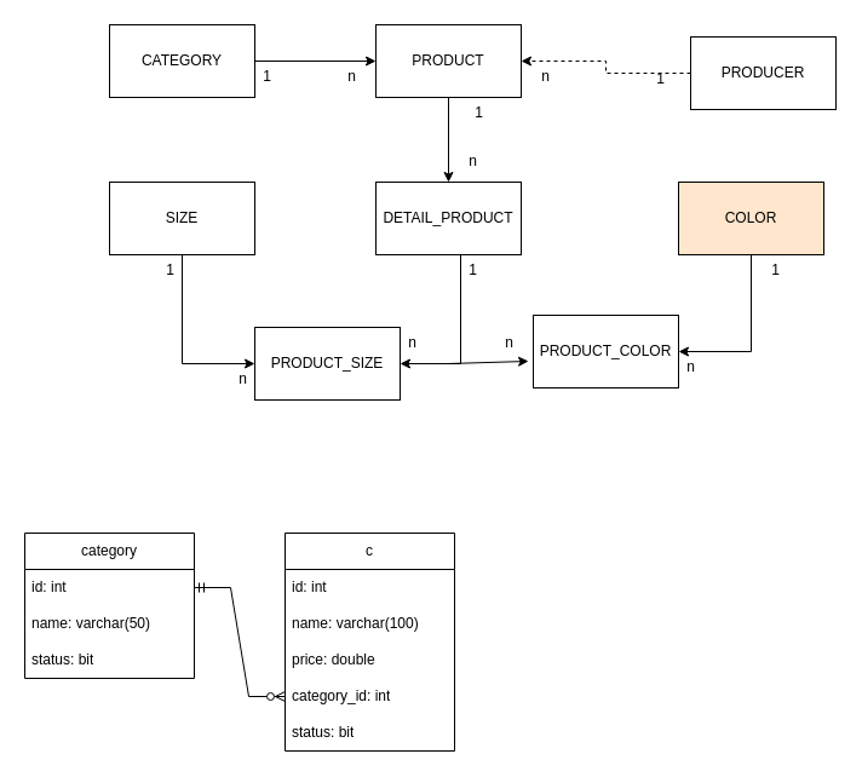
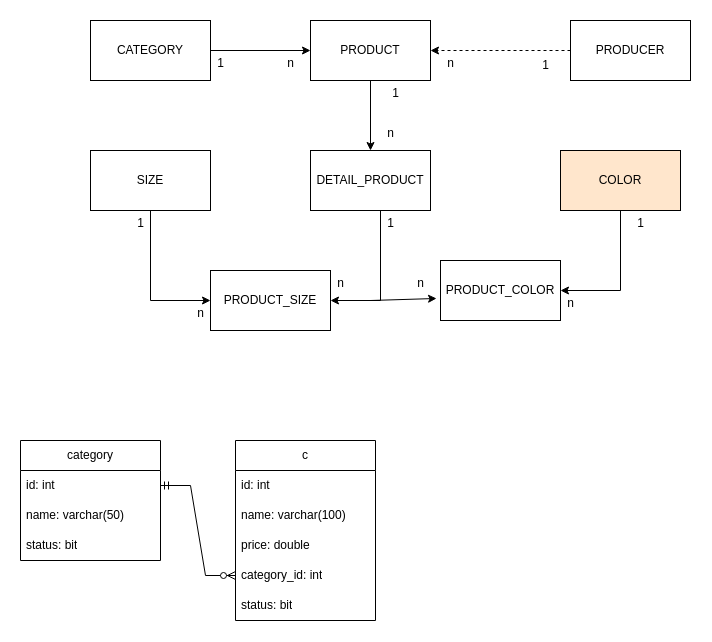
  <mxCell id="0" />
  <mxCell id="1" parent="0" />
  <mxCell id="2" style="edgeStyle=orthogonalEdgeStyle;rounded=0;orthogonalLoop=1;jettySize=auto;html=1;exitX=0.5;exitY=1;exitDx=0;exitDy=0;entryX=0.5;entryY=0;entryDx=0;entryDy=0;" parent="1" source="3" target="5" edge="1"><mxGeometry relative="1" as="geometry" /></mxCell>
  <mxCell id="3" value="PRODUCT" style="rounded=0;whiteSpace=wrap;html=1;" parent="1" vertex="1"><mxGeometry x="310" y="20" width="120" height="60" as="geometry" /></mxCell>
  <mxCell id="4" style="edgeStyle=orthogonalEdgeStyle;rounded=0;orthogonalLoop=1;jettySize=auto;html=1;entryX=1;entryY=0.5;entryDx=0;entryDy=0;" parent="1" source="5" target="12" edge="1"><mxGeometry relative="1" as="geometry"><Array as="points"><mxPoint x="380" y="300" /></Array></mxGeometry></mxCell>
  <mxCell id="5" value="DETAIL_PRODUCT" style="rounded=0;whiteSpace=wrap;html=1;" parent="1" vertex="1"><mxGeometry x="310" y="150" width="120" height="60" as="geometry" /></mxCell>
  <mxCell id="6" style="edgeStyle=orthogonalEdgeStyle;rounded=0;orthogonalLoop=1;jettySize=auto;html=1;entryX=0;entryY=0.5;entryDx=0;entryDy=0;" parent="1" source="7" target="3" edge="1"><mxGeometry relative="1" as="geometry" /></mxCell>
  <mxCell id="7" value="CATEGORY" style="rounded=0;whiteSpace=wrap;html=1;" parent="1" vertex="1"><mxGeometry x="90" y="20" width="120" height="60" as="geometry" /></mxCell>
  <mxCell id="8" style="edgeStyle=orthogonalEdgeStyle;rounded=0;orthogonalLoop=1;jettySize=auto;html=1;dashed=1;" parent="1" source="9" target="3" edge="1"><mxGeometry relative="1" as="geometry" /></mxCell>
- <mxCell id="9" value="PRODUCER" style="rounded=0;whiteSpace=wrap;html=1;" parent="1" vertex="1"><mxGeometry x="570" y="30" width="120" height="60" as="geometry" /></mxCell>
+ <mxCell id="9" value="PRODUCER" style="rounded=0;whiteSpace=wrap;html=1;" parent="1" vertex="1"><mxGeometry x="570" y="20" width="120" height="60" as="geometry" /></mxCell>
  <mxCell id="10" style="edgeStyle=orthogonalEdgeStyle;rounded=0;orthogonalLoop=1;jettySize=auto;html=1;entryX=0;entryY=0.5;entryDx=0;entryDy=0;" parent="1" source="11" target="12" edge="1"><mxGeometry relative="1" as="geometry" /></mxCell>
  <mxCell id="11" value="SIZE" style="rounded=0;whiteSpace=wrap;html=1;" parent="1" vertex="1"><mxGeometry x="90" y="150" width="120" height="60" as="geometry" /></mxCell>
  <mxCell id="12" value="PRODUCT_SIZE" style="rounded=0;whiteSpace=wrap;html=1;" parent="1" vertex="1"><mxGeometry x="210" y="270" width="120" height="60" as="geometry" /></mxCell>
  <mxCell id="13" style="edgeStyle=orthogonalEdgeStyle;rounded=0;orthogonalLoop=1;jettySize=auto;html=1;entryX=1;entryY=0.5;entryDx=0;entryDy=0;" parent="1" source="14" target="15" edge="1"><mxGeometry relative="1" as="geometry" /></mxCell>
  <mxCell id="14" value="COLOR" style="rounded=0;whiteSpace=wrap;html=1;fillColor=#ffe6cc;" parent="1" vertex="1"><mxGeometry x="560" y="150" width="120" height="60" as="geometry" /></mxCell>
  <mxCell id="15" value="PRODUCT_COLOR" style="rounded=0;whiteSpace=wrap;html=1;" parent="1" vertex="1"><mxGeometry x="440" y="260" width="120" height="60" as="geometry" /></mxCell>
  <mxCell id="16" value="" style="endArrow=classic;html=1;rounded=0;entryX=-0.033;entryY=0.633;entryDx=0;entryDy=0;entryPerimeter=0;" parent="1" target="15" edge="1"><mxGeometry width="50" height="50" relative="1" as="geometry"><mxPoint x="370" y="300" as="sourcePoint" /><mxPoint x="440" y="180" as="targetPoint" /></mxGeometry></mxCell>
  <mxCell id="17" value="1" style="text;html=1;align=center;verticalAlign=middle;resizable=0;points=[];autosize=1;strokeColor=none;fillColor=none;" parent="1" vertex="1"><mxGeometry x="530" y="50" width="30" height="30" as="geometry" /></mxCell>
  <mxCell id="18" value="n" style="text;html=1;align=center;verticalAlign=middle;resizable=0;points=[];autosize=1;strokeColor=none;fillColor=none;" parent="1" vertex="1"><mxGeometry x="435" y="48" width="30" height="30" as="geometry" /></mxCell>
  <mxCell id="19" value="1" style="text;html=1;align=center;verticalAlign=middle;resizable=0;points=[];autosize=1;strokeColor=none;fillColor=none;" parent="1" vertex="1"><mxGeometry x="205" y="48" width="30" height="30" as="geometry" /></mxCell>
  <mxCell id="20" value="n" style="text;html=1;align=center;verticalAlign=middle;resizable=0;points=[];autosize=1;strokeColor=none;fillColor=none;" parent="1" vertex="1"><mxGeometry x="275" y="48" width="30" height="30" as="geometry" /></mxCell>
  <mxCell id="21" value="1" style="text;html=1;align=center;verticalAlign=middle;resizable=0;points=[];autosize=1;strokeColor=none;fillColor=none;" parent="1" vertex="1"><mxGeometry x="380" y="78" width="30" height="30" as="geometry" /></mxCell>
  <mxCell id="22" value="n" style="text;html=1;align=center;verticalAlign=middle;resizable=0;points=[];autosize=1;strokeColor=none;fillColor=none;" parent="1" vertex="1"><mxGeometry x="375" y="118" width="30" height="30" as="geometry" /></mxCell>
  <mxCell id="23" value="1" style="text;html=1;align=center;verticalAlign=middle;resizable=0;points=[];autosize=1;strokeColor=none;fillColor=none;" parent="1" vertex="1"><mxGeometry x="625" y="208" width="30" height="30" as="geometry" /></mxCell>
  <mxCell id="24" value="n" style="text;html=1;align=center;verticalAlign=middle;resizable=0;points=[];autosize=1;strokeColor=none;fillColor=none;" parent="1" vertex="1"><mxGeometry x="555" y="288" width="30" height="30" as="geometry" /></mxCell>
  <mxCell id="25" value="1" style="text;html=1;align=center;verticalAlign=middle;resizable=0;points=[];autosize=1;strokeColor=none;fillColor=none;" parent="1" vertex="1"><mxGeometry x="375" y="208" width="30" height="30" as="geometry" /></mxCell>
  <mxCell id="26" value="n" style="text;html=1;align=center;verticalAlign=middle;resizable=0;points=[];autosize=1;strokeColor=none;fillColor=none;" parent="1" vertex="1"><mxGeometry x="405" y="268" width="30" height="30" as="geometry" /></mxCell>
  <mxCell id="27" value="n" style="text;html=1;align=center;verticalAlign=middle;resizable=0;points=[];autosize=1;strokeColor=none;fillColor=none;" parent="1" vertex="1"><mxGeometry x="325" y="268" width="30" height="30" as="geometry" /></mxCell>
  <mxCell id="28" value="1" style="text;html=1;align=center;verticalAlign=middle;resizable=0;points=[];autosize=1;strokeColor=none;fillColor=none;" parent="1" vertex="1"><mxGeometry x="125" y="208" width="30" height="30" as="geometry" /></mxCell>
  <mxCell id="29" value="n" style="text;html=1;align=center;verticalAlign=middle;resizable=0;points=[];autosize=1;strokeColor=none;fillColor=none;" parent="1" vertex="1"><mxGeometry x="185" y="298" width="30" height="30" as="geometry" /></mxCell>
  <mxCell id="30" value="category" style="swimlane;fontStyle=0;childLayout=stackLayout;horizontal=1;startSize=30;horizontalStack=0;resizeParent=1;resizeParentMax=0;resizeLast=0;collapsible=1;marginBottom=0;whiteSpace=wrap;html=1;" vertex="1" parent="1"><mxGeometry x="20" y="440" width="140" height="120" as="geometry"><mxRectangle x="30" y="480" width="90" height="30" as="alternateBounds" /></mxGeometry></mxCell>
  <mxCell id="31" value="id: int" style="text;strokeColor=none;fillColor=none;align=left;verticalAlign=middle;spacingLeft=4;spacingRight=4;overflow=hidden;points=[[0,0.5],[1,0.5]];portConstraint=eastwest;rotatable=0;whiteSpace=wrap;html=1;" vertex="1" parent="30"><mxGeometry y="30" width="140" height="30" as="geometry" /></mxCell>
  <mxCell id="32" value="name: varchar(50)" style="text;strokeColor=none;fillColor=none;align=left;verticalAlign=middle;spacingLeft=4;spacingRight=4;overflow=hidden;points=[[0,0.5],[1,0.5]];portConstraint=eastwest;rotatable=0;whiteSpace=wrap;html=1;" vertex="1" parent="30"><mxGeometry y="60" width="140" height="30" as="geometry" /></mxCell>
  <mxCell id="33" value="status: bit" style="text;strokeColor=none;fillColor=none;align=left;verticalAlign=middle;spacingLeft=4;spacingRight=4;overflow=hidden;points=[[0,0.5],[1,0.5]];portConstraint=eastwest;rotatable=0;whiteSpace=wrap;html=1;" vertex="1" parent="30"><mxGeometry y="90" width="140" height="30" as="geometry" /></mxCell>
  <mxCell id="34" value="c" style="swimlane;fontStyle=0;childLayout=stackLayout;horizontal=1;startSize=30;horizontalStack=0;resizeParent=1;resizeParentMax=0;resizeLast=0;collapsible=1;marginBottom=0;whiteSpace=wrap;html=1;" vertex="1" parent="1"><mxGeometry x="235" y="440" width="140" height="180" as="geometry" /></mxCell>
  <mxCell id="35" value="id: int" style="text;strokeColor=none;fillColor=none;align=left;verticalAlign=middle;spacingLeft=4;spacingRight=4;overflow=hidden;points=[[0,0.5],[1,0.5]];portConstraint=eastwest;rotatable=0;whiteSpace=wrap;html=1;" vertex="1" parent="34"><mxGeometry y="30" width="140" height="30" as="geometry" /></mxCell>
  <mxCell id="36" value="name: varchar(100)" style="text;strokeColor=none;fillColor=none;align=left;verticalAlign=middle;spacingLeft=4;spacingRight=4;overflow=hidden;points=[[0,0.5],[1,0.5]];portConstraint=eastwest;rotatable=0;whiteSpace=wrap;html=1;" vertex="1" parent="34"><mxGeometry y="60" width="140" height="30" as="geometry" /></mxCell>
  <mxCell id="37" value="price: double" style="text;strokeColor=none;fillColor=none;align=left;verticalAlign=middle;spacingLeft=4;spacingRight=4;overflow=hidden;points=[[0,0.5],[1,0.5]];portConstraint=eastwest;rotatable=0;whiteSpace=wrap;html=1;" vertex="1" parent="34"><mxGeometry y="90" width="140" height="30" as="geometry" /></mxCell>
  <mxCell id="38" value="category_id: int" style="text;strokeColor=none;fillColor=none;align=left;verticalAlign=middle;spacingLeft=4;spacingRight=4;overflow=hidden;points=[[0,0.5],[1,0.5]];portConstraint=eastwest;rotatable=0;whiteSpace=wrap;html=1;" vertex="1" parent="34"><mxGeometry y="120" width="140" height="30" as="geometry" /></mxCell>
  <mxCell id="39" value="status: bit" style="text;strokeColor=none;fillColor=none;align=left;verticalAlign=middle;spacingLeft=4;spacingRight=4;overflow=hidden;points=[[0,0.5],[1,0.5]];portConstraint=eastwest;rotatable=0;whiteSpace=wrap;html=1;" vertex="1" parent="34"><mxGeometry y="150" width="140" height="30" as="geometry" /></mxCell>
  <mxCell id="40" value="" style="edgeStyle=entityRelationEdgeStyle;fontSize=12;html=1;endArrow=ERzeroToMany;startArrow=ERmandOne;rounded=0;entryX=0;entryY=0.5;entryDx=0;entryDy=0;" edge="1" parent="1" source="31" target="38"><mxGeometry width="100" height="100" relative="1" as="geometry"><mxPoint x="480" y="660" as="sourcePoint" /><mxPoint x="580" y="560" as="targetPoint" /></mxGeometry></mxCell>
